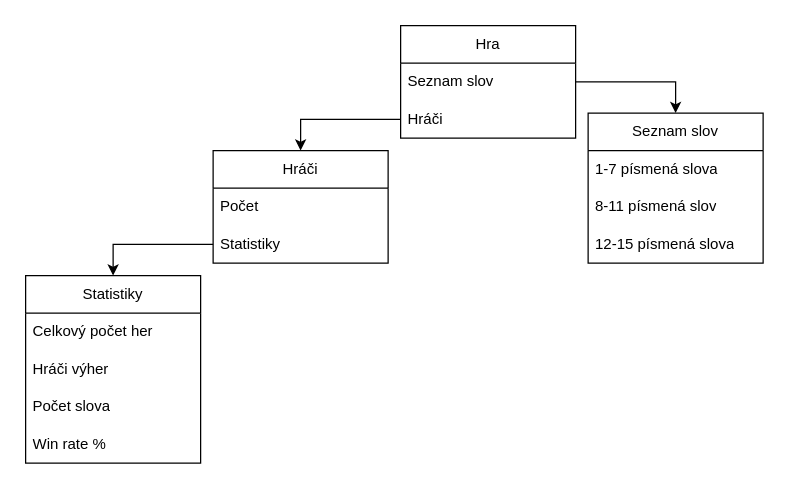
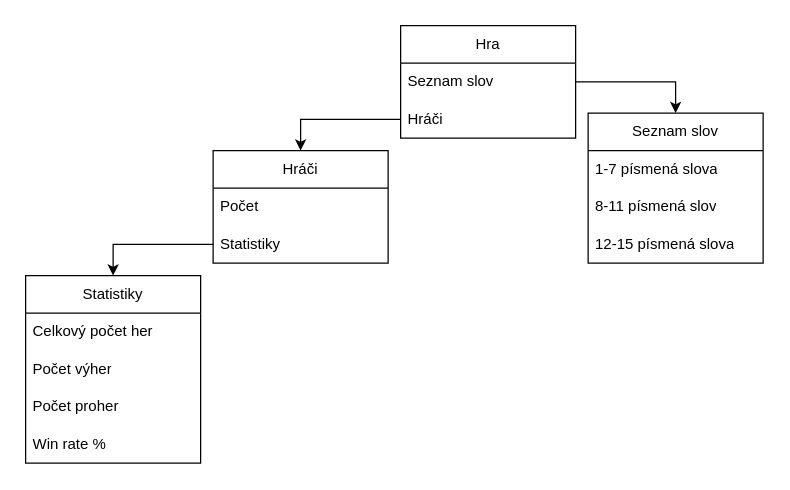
  <mxCell id="0" />
  <mxCell id="1" parent="0" />
  <mxCell id="2" value="Hra" style="swimlane;fontStyle=0;childLayout=stackLayout;horizontal=1;startSize=30;horizontalStack=0;resizeParent=1;resizeParentMax=0;resizeLast=0;collapsible=1;marginBottom=0;whiteSpace=wrap;html=1;" vertex="1" parent="1"><mxGeometry x="320" y="20" width="140" height="90" as="geometry" /></mxCell>
  <mxCell id="3" value="Seznam slov" style="text;strokeColor=none;fillColor=none;align=left;verticalAlign=middle;spacingLeft=4;spacingRight=4;overflow=hidden;points=[[0,0.5],[1,0.5]];portConstraint=eastwest;rotatable=0;whiteSpace=wrap;html=1;" vertex="1" parent="2"><mxGeometry y="30" width="140" height="30" as="geometry" /></mxCell>
  <mxCell id="4" value="Hráči" style="text;strokeColor=none;fillColor=none;align=left;verticalAlign=middle;spacingLeft=4;spacingRight=4;overflow=hidden;points=[[0,0.5],[1,0.5]];portConstraint=eastwest;rotatable=0;whiteSpace=wrap;html=1;" vertex="1" parent="2"><mxGeometry y="60" width="140" height="30" as="geometry" /></mxCell>
  <mxCell id="5" value="Seznam slov" style="swimlane;fontStyle=0;childLayout=stackLayout;horizontal=1;startSize=30;horizontalStack=0;resizeParent=1;resizeParentMax=0;resizeLast=0;collapsible=1;marginBottom=0;whiteSpace=wrap;html=1;" vertex="1" parent="1"><mxGeometry x="470" y="90" width="140" height="120" as="geometry" /></mxCell>
  <mxCell id="6" value="1-7 písmená slova" style="text;strokeColor=none;fillColor=none;align=left;verticalAlign=middle;spacingLeft=4;spacingRight=4;overflow=hidden;points=[[0,0.5],[1,0.5]];portConstraint=eastwest;rotatable=0;whiteSpace=wrap;html=1;" vertex="1" parent="5"><mxGeometry y="30" width="140" height="30" as="geometry" /></mxCell>
  <mxCell id="7" value="8-11 písmená slov" style="text;strokeColor=none;fillColor=none;align=left;verticalAlign=middle;spacingLeft=4;spacingRight=4;overflow=hidden;points=[[0,0.5],[1,0.5]];portConstraint=eastwest;rotatable=0;whiteSpace=wrap;html=1;" vertex="1" parent="5"><mxGeometry y="60" width="140" height="30" as="geometry" /></mxCell>
  <mxCell id="8" value="12-15 písmená slova" style="text;strokeColor=none;fillColor=none;align=left;verticalAlign=middle;spacingLeft=4;spacingRight=4;overflow=hidden;points=[[0,0.5],[1,0.5]];portConstraint=eastwest;rotatable=0;whiteSpace=wrap;html=1;" vertex="1" parent="5"><mxGeometry y="90" width="140" height="30" as="geometry" /></mxCell>
  <mxCell id="9" style="edgeStyle=orthogonalEdgeStyle;rounded=0;orthogonalLoop=1;jettySize=auto;html=1;entryX=0.5;entryY=0;entryDx=0;entryDy=0;" edge="1" parent="1" source="3" target="5"><mxGeometry relative="1" as="geometry" /></mxCell>
  <mxCell id="10" value="Hráči" style="swimlane;fontStyle=0;childLayout=stackLayout;horizontal=1;startSize=30;horizontalStack=0;resizeParent=1;resizeParentMax=0;resizeLast=0;collapsible=1;marginBottom=0;whiteSpace=wrap;html=1;" vertex="1" parent="1"><mxGeometry x="170" y="120" width="140" height="90" as="geometry" /></mxCell>
  <mxCell id="11" value="Počet" style="text;strokeColor=none;fillColor=none;align=left;verticalAlign=middle;spacingLeft=4;spacingRight=4;overflow=hidden;points=[[0,0.5],[1,0.5]];portConstraint=eastwest;rotatable=0;whiteSpace=wrap;html=1;" vertex="1" parent="10"><mxGeometry y="30" width="140" height="30" as="geometry" /></mxCell>
  <mxCell id="12" value="Statistiky" style="text;strokeColor=none;fillColor=none;align=left;verticalAlign=middle;spacingLeft=4;spacingRight=4;overflow=hidden;points=[[0,0.5],[1,0.5]];portConstraint=eastwest;rotatable=0;whiteSpace=wrap;html=1;" vertex="1" parent="10"><mxGeometry y="60" width="140" height="30" as="geometry" /></mxCell>
  <mxCell id="13" style="edgeStyle=orthogonalEdgeStyle;rounded=0;orthogonalLoop=1;jettySize=auto;html=1;" edge="1" parent="1" source="4" target="10"><mxGeometry relative="1" as="geometry" /></mxCell>
  <mxCell id="14" value="Statistiky" style="swimlane;fontStyle=0;childLayout=stackLayout;horizontal=1;startSize=30;horizontalStack=0;resizeParent=1;resizeParentMax=0;resizeLast=0;collapsible=1;marginBottom=0;whiteSpace=wrap;html=1;" vertex="1" parent="1"><mxGeometry x="20" y="220" width="140" height="150" as="geometry" /></mxCell>
  <mxCell id="15" value="Celkový počet her" style="text;strokeColor=none;fillColor=none;align=left;verticalAlign=middle;spacingLeft=4;spacingRight=4;overflow=hidden;points=[[0,0.5],[1,0.5]];portConstraint=eastwest;rotatable=0;whiteSpace=wrap;html=1;" vertex="1" parent="14"><mxGeometry y="30" width="140" height="30" as="geometry" /></mxCell>
- <mxCell id="16" value="Hráči výher" style="text;strokeColor=none;fillColor=none;align=left;verticalAlign=middle;spacingLeft=4;spacingRight=4;overflow=hidden;points=[[0,0.5],[1,0.5]];portConstraint=eastwest;rotatable=0;whiteSpace=wrap;html=1;" vertex="1" parent="14"><mxGeometry y="60" width="140" height="30" as="geometry" /></mxCell>
- <mxCell id="17" value="Počet slova" style="text;strokeColor=none;fillColor=none;align=left;verticalAlign=middle;spacingLeft=4;spacingRight=4;overflow=hidden;points=[[0,0.5],[1,0.5]];portConstraint=eastwest;rotatable=0;whiteSpace=wrap;html=1;" vertex="1" parent="14"><mxGeometry y="90" width="140" height="30" as="geometry" /></mxCell>
+ <mxCell id="16" value="Počet výher" style="text;strokeColor=none;fillColor=none;align=left;verticalAlign=middle;spacingLeft=4;spacingRight=4;overflow=hidden;points=[[0,0.5],[1,0.5]];portConstraint=eastwest;rotatable=0;whiteSpace=wrap;html=1;" vertex="1" parent="14"><mxGeometry y="60" width="140" height="30" as="geometry" /></mxCell>
+ <mxCell id="17" value="Počet proher" style="text;strokeColor=none;fillColor=none;align=left;verticalAlign=middle;spacingLeft=4;spacingRight=4;overflow=hidden;points=[[0,0.5],[1,0.5]];portConstraint=eastwest;rotatable=0;whiteSpace=wrap;html=1;" vertex="1" parent="14"><mxGeometry y="90" width="140" height="30" as="geometry" /></mxCell>
  <mxCell id="18" value="Win rate %" style="text;strokeColor=none;fillColor=none;align=left;verticalAlign=middle;spacingLeft=4;spacingRight=4;overflow=hidden;points=[[0,0.5],[1,0.5]];portConstraint=eastwest;rotatable=0;whiteSpace=wrap;html=1;" vertex="1" parent="14"><mxGeometry y="120" width="140" height="30" as="geometry" /></mxCell>
  <mxCell id="19" style="edgeStyle=orthogonalEdgeStyle;rounded=0;orthogonalLoop=1;jettySize=auto;html=1;entryX=0.5;entryY=0;entryDx=0;entryDy=0;" edge="1" parent="1" source="12" target="14"><mxGeometry relative="1" as="geometry" /></mxCell>
